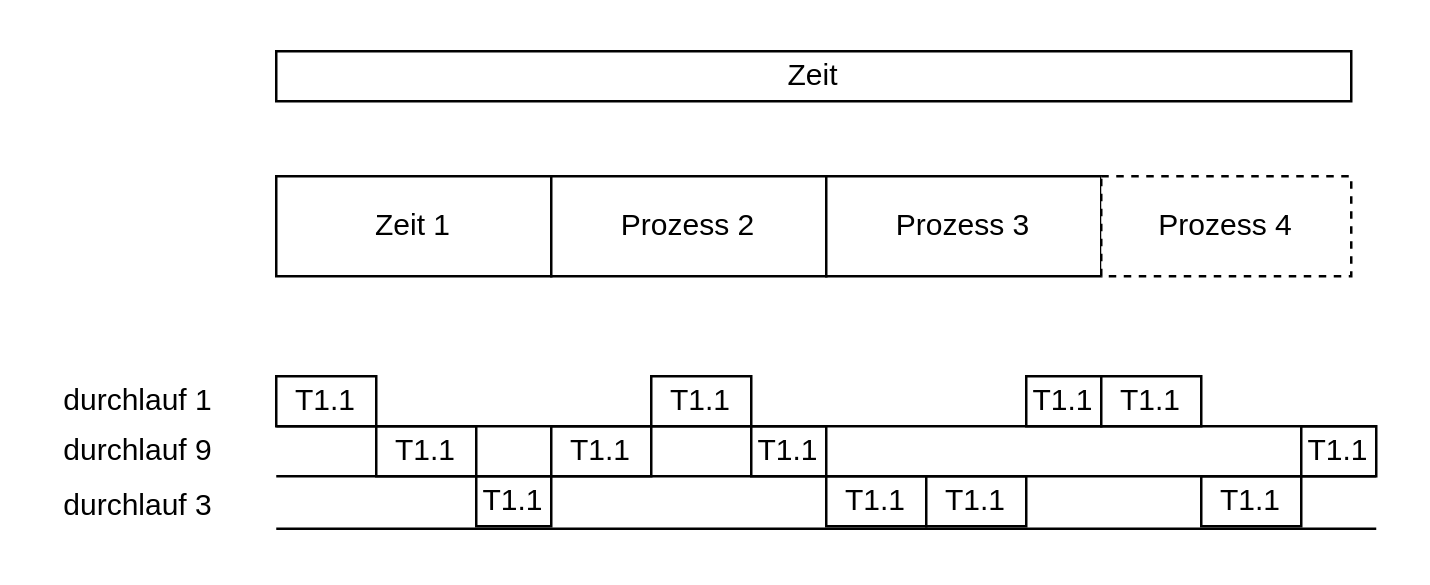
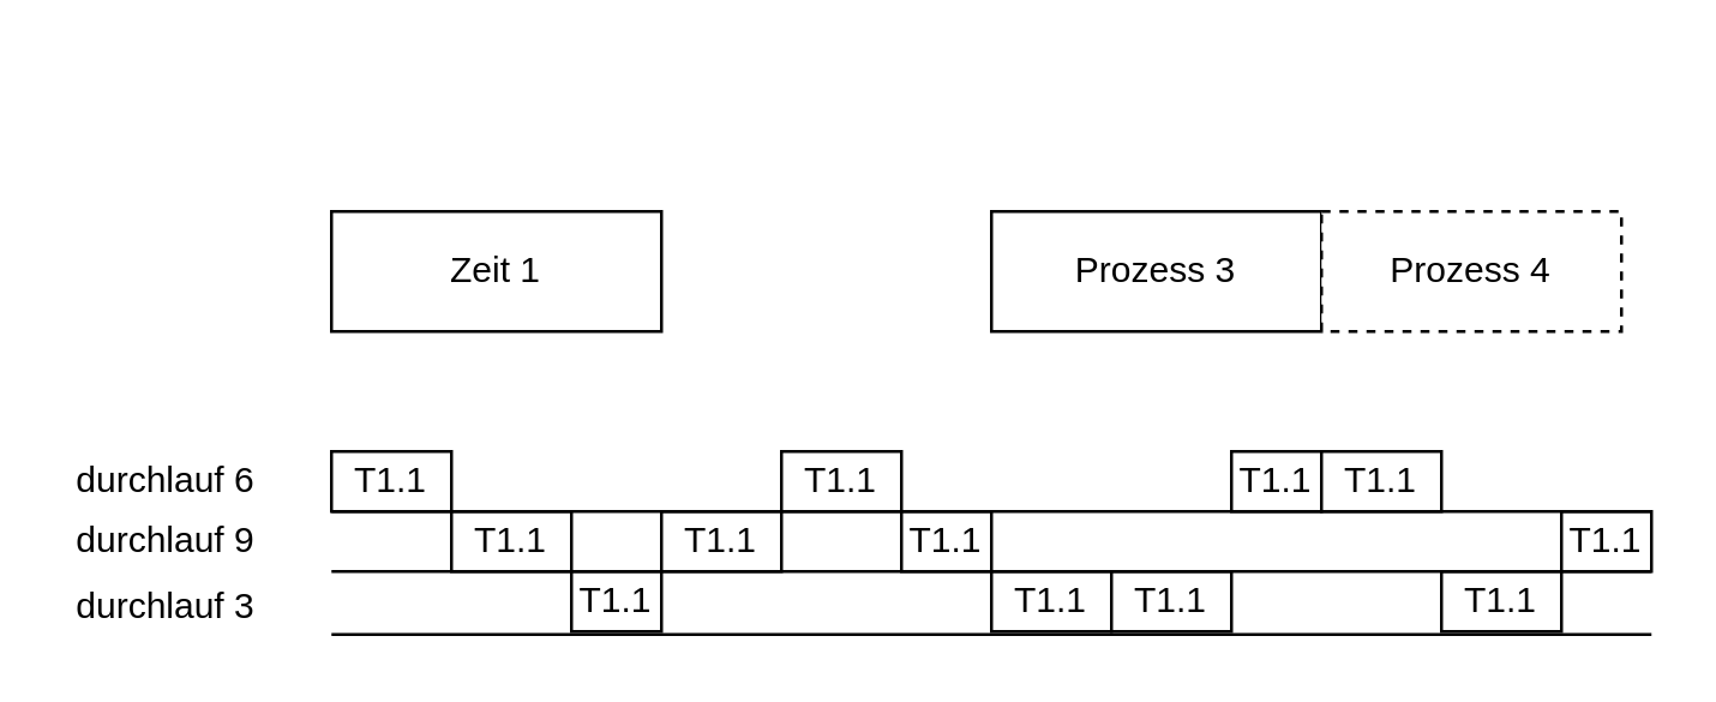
  <mxCell id="0" />
  <mxCell id="1" parent="0" />
- <mxCell id="2" value="Zeit" style="rounded=0;whiteSpace=wrap;html=1;" vertex="1" parent="1"><mxGeometry x="110" y="20" width="430" height="20" as="geometry" /></mxCell>
  <mxCell id="3" value="Zeit 1" style="rounded=0;whiteSpace=wrap;html=1;" vertex="1" parent="1"><mxGeometry x="110" y="70" width="110" height="40" as="geometry" /></mxCell>
- <mxCell id="4" value="Prozess 2" style="rounded=0;whiteSpace=wrap;html=1;" vertex="1" parent="1"><mxGeometry x="220" y="70" width="110" height="40" as="geometry" /></mxCell>
  <mxCell id="5" value="Prozess 3" style="rounded=0;whiteSpace=wrap;html=1;" vertex="1" parent="1"><mxGeometry x="330" y="70" width="110" height="40" as="geometry" /></mxCell>
  <mxCell id="6" value="Prozess 4" style="rounded=0;whiteSpace=wrap;html=1;dashed=1;" vertex="1" parent="1"><mxGeometry x="440" y="70" width="100" height="40" as="geometry" /></mxCell>
  <mxCell id="7" value="T1.1" style="rounded=0;whiteSpace=wrap;html=1;" vertex="1" parent="1"><mxGeometry x="110" y="150" width="40" height="20" as="geometry" /></mxCell>
  <mxCell id="8" value="T1.1" style="rounded=0;whiteSpace=wrap;html=1;" vertex="1" parent="1"><mxGeometry x="150" y="170" width="40" height="20" as="geometry" /></mxCell>
  <mxCell id="9" value="T1.1" style="rounded=0;whiteSpace=wrap;html=1;" vertex="1" parent="1"><mxGeometry x="190" y="190" width="30" height="20" as="geometry" /></mxCell>
  <mxCell id="10" value="T1.1" style="rounded=0;whiteSpace=wrap;html=1;" vertex="1" parent="1"><mxGeometry x="220" y="170" width="40" height="20" as="geometry" /></mxCell>
  <mxCell id="11" value="T1.1" style="rounded=0;whiteSpace=wrap;html=1;" vertex="1" parent="1"><mxGeometry x="260" y="150" width="40" height="20" as="geometry" /></mxCell>
  <mxCell id="12" value="T1.1" style="rounded=0;whiteSpace=wrap;html=1;" vertex="1" parent="1"><mxGeometry x="300" y="170" width="30" height="20" as="geometry" /></mxCell>
  <mxCell id="13" value="T1.1" style="rounded=0;whiteSpace=wrap;html=1;" vertex="1" parent="1"><mxGeometry x="330" y="190" width="40" height="20" as="geometry" /></mxCell>
  <mxCell id="14" value="T1.1" style="rounded=0;whiteSpace=wrap;html=1;" vertex="1" parent="1"><mxGeometry x="370" y="190" width="40" height="20" as="geometry" /></mxCell>
  <mxCell id="15" value="T1.1" style="rounded=0;whiteSpace=wrap;html=1;" vertex="1" parent="1"><mxGeometry x="410" y="150" width="30" height="20" as="geometry" /></mxCell>
  <mxCell id="16" value="T1.1" style="rounded=0;whiteSpace=wrap;html=1;" vertex="1" parent="1"><mxGeometry x="440" y="150" width="40" height="20" as="geometry" /></mxCell>
  <mxCell id="17" value="T1.1" style="rounded=0;whiteSpace=wrap;html=1;" vertex="1" parent="1"><mxGeometry x="480" y="190" width="40" height="20" as="geometry" /></mxCell>
  <mxCell id="18" value="T1.1" style="rounded=0;whiteSpace=wrap;html=1;" vertex="1" parent="1"><mxGeometry x="520" y="170" width="30" height="20" as="geometry" /></mxCell>
- <mxCell id="19" value="durchlauf 1" style="text;html=1;strokeColor=none;fillColor=none;align=center;verticalAlign=middle;whiteSpace=wrap;rounded=0;" vertex="1" parent="1"><mxGeometry y="145" width="70" height="30" as="geometry" x="20" /></mxCell>
+ <mxCell id="19" value="durchlauf 6" style="text;html=1;strokeColor=none;fillColor=none;align=center;verticalAlign=middle;whiteSpace=wrap;rounded=0;" vertex="1" parent="1"><mxGeometry y="145" width="70" height="30" as="geometry" x="20" /></mxCell>
  <mxCell id="20" value="durchlauf 9" style="text;html=1;strokeColor=none;fillColor=none;align=center;verticalAlign=middle;whiteSpace=wrap;rounded=0;" vertex="1" parent="1"><mxGeometry y="170" width="70" height="20" as="geometry" x="20" /></mxCell>
  <mxCell id="21" value="durchlauf 3" style="text;html=1;strokeColor=none;fillColor=none;align=center;verticalAlign=middle;whiteSpace=wrap;rounded=0;" vertex="1" parent="1"><mxGeometry y="192" width="70" height="20" as="geometry" x="20" /></mxCell>
  <mxCell id="22" value="" style="endArrow=none;html=1;rounded=0;entryX=1;entryY=0;entryDx=0;entryDy=0;exitX=0;exitY=1;exitDx=0;exitDy=0;" edge="1" parent="1" source="7" target="18"><mxGeometry width="50" height="50" relative="1" as="geometry"><mxPoint x="410" y="270" as="sourcePoint" /><mxPoint x="460" y="220" as="targetPoint" /></mxGeometry></mxCell>
  <mxCell id="23" value="" style="endArrow=none;html=1;rounded=0;entryX=1;entryY=0;entryDx=0;entryDy=0;exitX=0;exitY=1;exitDx=0;exitDy=0;" edge="1" parent="1"><mxGeometry width="50" height="50" relative="1" as="geometry"><mxPoint x="110" y="190" as="sourcePoint" /><mxPoint x="550" y="190" as="targetPoint" /></mxGeometry></mxCell>
  <mxCell id="24" value="" style="endArrow=none;html=1;rounded=0;entryX=1;entryY=0;entryDx=0;entryDy=0;exitX=0;exitY=1;exitDx=0;exitDy=0;" edge="1" parent="1"><mxGeometry width="50" height="50" relative="1" as="geometry"><mxPoint x="110" y="211" as="sourcePoint" /><mxPoint x="550" y="211" as="targetPoint" /></mxGeometry></mxCell>
